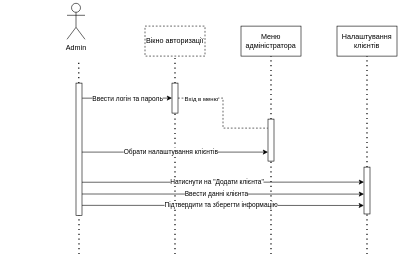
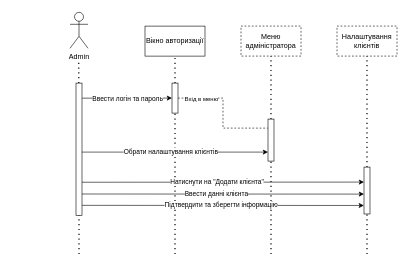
  <mxCell id="0" />
  <mxCell id="1" parent="0" />
- <mxCell id="2" value="Admin" style="shape=umlActor;verticalLabelPosition=bottom;verticalAlign=top;html=1;outlineConnect=0;" parent="1" vertex="1"><mxGeometry x="111" y="5" width="30" height="60" as="geometry" /></mxCell>
+ <mxCell id="2" value="Admin" style="shape=umlActor;verticalLabelPosition=bottom;verticalAlign=top;html=1;outlineConnect=0;" parent="1" vertex="1"><mxGeometry x="116" y="20" width="30" height="60" as="geometry" /></mxCell>
  <mxCell id="3" value="" style="endArrow=none;dashed=1;html=1;dashPattern=1 3;strokeWidth=2;rounded=0;" parent="1" source="6" edge="1"><mxGeometry width="50" height="50" relative="1" as="geometry"><mxPoint x="130.78" y="453" as="sourcePoint" /><mxPoint x="130.58" y="103" as="targetPoint" /></mxGeometry></mxCell>
  <mxCell id="4" value="" style="endArrow=none;dashed=1;html=1;dashPattern=1 3;strokeWidth=2;rounded=0;entryX=0.5;entryY=1;entryDx=0;entryDy=0;" parent="1" source="8" target="13" edge="1"><mxGeometry width="50" height="50" relative="1" as="geometry"><mxPoint x="451.2" y="453" as="sourcePoint" /><mxPoint x="451" y="103" as="targetPoint" /></mxGeometry></mxCell>
  <mxCell id="5" value="" style="endArrow=none;dashed=1;html=1;dashPattern=1 3;strokeWidth=2;rounded=0;" parent="1" target="6" edge="1"><mxGeometry width="50" height="50" relative="1" as="geometry"><mxPoint x="131" y="423" as="sourcePoint" /><mxPoint x="130.58" y="103" as="targetPoint" /></mxGeometry></mxCell>
  <mxCell id="6" value="" style="rounded=0;whiteSpace=wrap;html=1;rotation=90;" parent="1" vertex="1"><mxGeometry x="20.85" y="243.15" width="220.31" height="10" as="geometry" /></mxCell>
  <mxCell id="7" value="" style="endArrow=none;dashed=1;html=1;dashPattern=1 3;strokeWidth=2;rounded=0;" parent="1" target="8" edge="1"><mxGeometry width="50" height="50" relative="1" as="geometry"><mxPoint x="451" y="423" as="sourcePoint" /><mxPoint x="451" y="103" as="targetPoint" /></mxGeometry></mxCell>
  <mxCell id="8" value="" style="rounded=0;whiteSpace=wrap;html=1;rotation=90;" parent="1" vertex="1"><mxGeometry x="416" y="228" width="70" height="10" as="geometry" /></mxCell>
  <mxCell id="9" value="" style="endArrow=none;dashed=1;html=1;dashPattern=1 3;strokeWidth=2;rounded=0;entryX=0.5;entryY=1;entryDx=0;entryDy=0;" parent="1" source="11" target="12" edge="1"><mxGeometry width="50" height="50" relative="1" as="geometry"><mxPoint x="291.2" y="453" as="sourcePoint" /><mxPoint x="291" y="103" as="targetPoint" /></mxGeometry></mxCell>
  <mxCell id="10" value="" style="endArrow=none;dashed=1;html=1;dashPattern=1 3;strokeWidth=2;rounded=0;" parent="1" target="11" edge="1"><mxGeometry width="50" height="50" relative="1" as="geometry"><mxPoint x="291" y="423" as="sourcePoint" /><mxPoint x="291" y="103" as="targetPoint" /></mxGeometry></mxCell>
  <mxCell id="11" value="" style="rounded=0;whiteSpace=wrap;html=1;rotation=90;" parent="1" vertex="1"><mxGeometry x="266" y="158" width="50" height="10" as="geometry" /></mxCell>
- <mxCell id="12" value="Вікно авторизації" style="rounded=0;whiteSpace=wrap;html=1;dashed=1;" parent="1" vertex="1"><mxGeometry x="241" y="43" width="100" height="50" as="geometry" /></mxCell>
- <mxCell id="13" value="Меню адміністратора" style="rounded=0;whiteSpace=wrap;html=1;" parent="1" vertex="1"><mxGeometry x="401" y="43" width="100" height="50" as="geometry" /></mxCell>
+ <mxCell id="12" value="Вікно авторизації" style="rounded=0;whiteSpace=wrap;html=1;" parent="1" vertex="1"><mxGeometry x="241" y="43" width="100" height="50" as="geometry" /></mxCell>
+ <mxCell id="13" value="Меню адміністратора" style="rounded=0;whiteSpace=wrap;html=1;dashed=1;" parent="1" vertex="1"><mxGeometry x="401" y="43" width="100" height="50" as="geometry" /></mxCell>
  <mxCell id="14" value="" style="endArrow=none;dashed=1;html=1;dashPattern=1 3;strokeWidth=2;rounded=0;entryX=0.5;entryY=1;entryDx=0;entryDy=0;" parent="1" source="16" target="17" edge="1"><mxGeometry width="50" height="50" relative="1" as="geometry"><mxPoint x="611.2" y="453" as="sourcePoint" /><mxPoint x="611" y="103" as="targetPoint" /></mxGeometry></mxCell>
  <mxCell id="15" value="" style="endArrow=none;dashed=1;html=1;dashPattern=1 3;strokeWidth=2;rounded=0;" parent="1" target="16" edge="1"><mxGeometry width="50" height="50" relative="1" as="geometry"><mxPoint x="611" y="423" as="sourcePoint" /><mxPoint x="611" y="103" as="targetPoint" /></mxGeometry></mxCell>
  <mxCell id="16" value="" style="rounded=0;whiteSpace=wrap;html=1;rotation=90;" parent="1" vertex="1"><mxGeometry x="571.94" y="312.07" width="78.12" height="10" as="geometry" /></mxCell>
- <mxCell id="17" value="Налаштування клієнтів" style="rounded=0;whiteSpace=wrap;html=1;" parent="1" vertex="1"><mxGeometry x="561" y="43" width="100" height="50" as="geometry" /></mxCell>
+ <mxCell id="17" value="Налаштування клієнтів" style="rounded=0;whiteSpace=wrap;html=1;dashed=1;" parent="1" vertex="1"><mxGeometry x="561" y="43" width="100" height="50" as="geometry" /></mxCell>
  <mxCell id="18" value="" style="endArrow=classic;html=1;rounded=0;entryX=0.5;entryY=1;entryDx=0;entryDy=0;exitX=0.114;exitY=-0.027;exitDx=0;exitDy=0;exitPerimeter=0;" parent="1" source="6" target="11" edge="1"><mxGeometry width="50" height="50" relative="1" as="geometry"><mxPoint x="141" y="163" as="sourcePoint" /><mxPoint x="281" y="163" as="targetPoint" /><Array as="points" /></mxGeometry></mxCell>
  <mxCell id="19" value="&lt;font style=&quot;font-size: 11px;&quot;&gt;Ввести логін та пароль&lt;/font&gt;" style="edgeLabel;html=1;align=center;verticalAlign=middle;resizable=0;points=[];" parent="18" vertex="1" connectable="0"><mxGeometry x="0.095" relative="1" as="geometry"><mxPoint x="-7" as="offset" /></mxGeometry></mxCell>
  <mxCell id="20" value="" style="endArrow=classic;html=1;rounded=0;entryX=0.567;entryY=1;entryDx=0;entryDy=0;entryPerimeter=0;exitX=0.522;exitY=0.014;exitDx=0;exitDy=0;exitPerimeter=0;" parent="1" source="6" edge="1"><mxGeometry width="50" height="50" relative="1" as="geometry"><mxPoint x="141" y="253" as="sourcePoint" /><mxPoint x="446" y="253" as="targetPoint" /></mxGeometry></mxCell>
  <mxCell id="21" value="Обрати налаштування клієнтів" style="edgeLabel;html=1;align=center;verticalAlign=middle;resizable=0;points=[];" parent="20" vertex="1" connectable="0"><mxGeometry x="-0.045" y="1" relative="1" as="geometry"><mxPoint as="offset" /></mxGeometry></mxCell>
  <mxCell id="22" value="" style="endArrow=classic;html=1;rounded=0;exitX=0.75;exitY=0;exitDx=0;exitDy=0;" parent="1" source="6" edge="1"><mxGeometry width="50" height="50" relative="1" as="geometry"><mxPoint x="141" y="303" as="sourcePoint" /><mxPoint x="606" y="303" as="targetPoint" /></mxGeometry></mxCell>
  <mxCell id="23" value="Натиснути на &quot;Додати клієнта&quot;" style="edgeLabel;html=1;align=center;verticalAlign=middle;resizable=0;points=[];" parent="22" vertex="1" connectable="0"><mxGeometry x="-0.045" y="1" relative="1" as="geometry"><mxPoint as="offset" /></mxGeometry></mxCell>
  <mxCell id="24" value="" style="endArrow=classic;html=1;rounded=0;exitX=0.839;exitY=0.001;exitDx=0;exitDy=0;exitPerimeter=0;" parent="1" source="6" edge="1"><mxGeometry width="50" height="50" relative="1" as="geometry"><mxPoint x="141" y="323" as="sourcePoint" /><mxPoint x="606" y="323" as="targetPoint" /></mxGeometry></mxCell>
  <mxCell id="25" value="Ввести данні клієнта" style="edgeLabel;html=1;align=center;verticalAlign=middle;resizable=0;points=[];" parent="24" vertex="1" connectable="0"><mxGeometry x="-0.045" y="1" relative="1" as="geometry"><mxPoint as="offset" /></mxGeometry></mxCell>
  <mxCell id="26" value="" style="endArrow=classic;html=1;rounded=0;entryX=0.896;entryY=1.019;entryDx=0;entryDy=0;entryPerimeter=0;exitX=0.91;exitY=-0.015;exitDx=0;exitDy=0;exitPerimeter=0;" parent="1" edge="1"><mxGeometry width="50" height="50" relative="1" as="geometry"><mxPoint x="136.15" y="341.75" as="sourcePoint" /><mxPoint x="605.81" y="341.96" as="targetPoint" /></mxGeometry></mxCell>
  <mxCell id="27" value="Підтвердити та зберегти інформацію" style="edgeLabel;html=1;align=center;verticalAlign=middle;resizable=0;points=[];" parent="26" vertex="1" connectable="0"><mxGeometry x="-0.045" y="1" relative="1" as="geometry"><mxPoint x="7" as="offset" /></mxGeometry></mxCell>
  <mxCell id="28" value="" style="endArrow=none;dashed=1;html=1;rounded=0;exitX=0.5;exitY=0;exitDx=0;exitDy=0;entryX=0.215;entryY=1.04;entryDx=0;entryDy=0;entryPerimeter=0;" edge="1" parent="1" source="11" target="8"><mxGeometry width="50" height="50" relative="1" as="geometry"><mxPoint x="341" y="243" as="sourcePoint" /><mxPoint x="391" y="193" as="targetPoint" /><Array as="points"><mxPoint x="371" y="163" /><mxPoint x="371" y="213" /></Array></mxGeometry></mxCell>
  <mxCell id="29" value="&lt;font style=&quot;font-size: 10px;&quot;&gt;Вхід в меню&lt;/font&gt;" style="edgeLabel;html=1;align=center;verticalAlign=middle;resizable=0;points=[];" vertex="1" connectable="0" parent="28"><mxGeometry x="-0.705" y="-1" relative="1" as="geometry"><mxPoint x="9" y="-1" as="offset" /></mxGeometry></mxCell>
